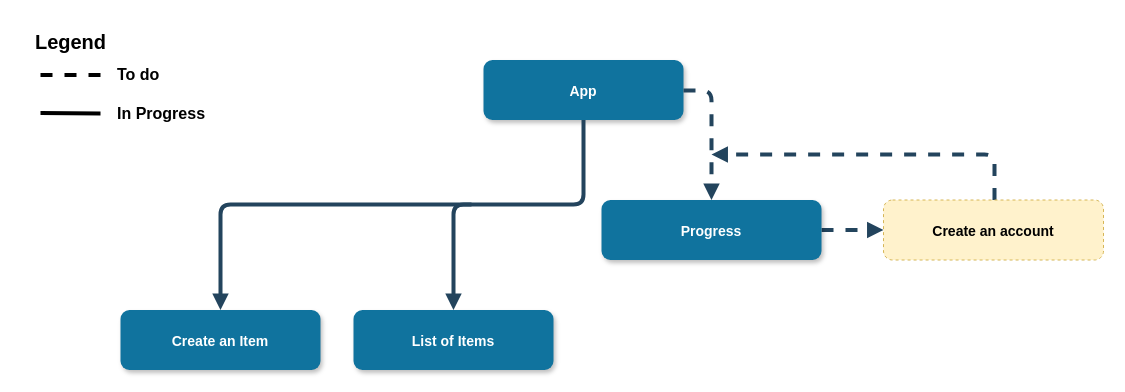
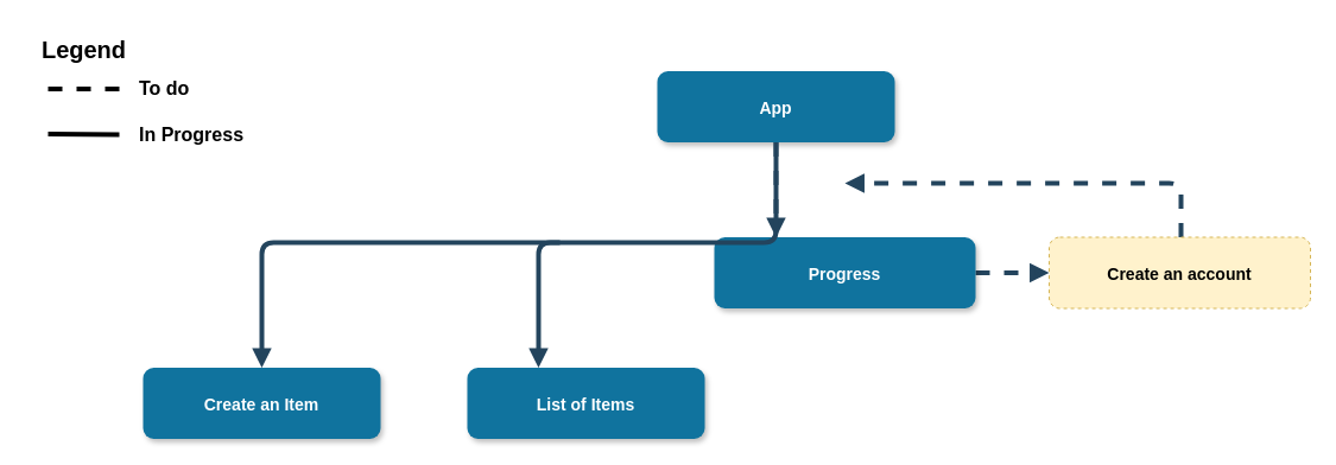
  <mxCell id="0" />
  <mxCell id="1" parent="0" />
- <mxCell id="2" value="App" style="rounded=1;fillColor=#10739E;strokeColor=none;shadow=1;gradientColor=none;fontStyle=1;fontColor=#FFFFFF;fontSize=14;" parent="1" vertex="1"><mxGeometry x="483" y="59.5" width="200" height="60" as="geometry" /></mxCell>
+ <mxCell id="2" value="App" style="rounded=1;fillColor=#10739E;strokeColor=none;shadow=1;gradientColor=none;fontStyle=1;fontColor=#FFFFFF;fontSize=14;" parent="1" vertex="1"><mxGeometry x="553" y="59.5" width="200" height="60" as="geometry" /></mxCell>
  <mxCell id="3" value="" style="edgeStyle=orthogonalEdgeStyle;rounded=1;orthogonalLoop=1;jettySize=auto;html=1;strokeColor=#23445D;strokeWidth=4;endArrow=block;endFill=1;dashed=1;" parent="1" source="4" target="6" edge="1"><mxGeometry relative="1" as="geometry" /></mxCell>
  <mxCell id="4" value="Progress" style="rounded=1;fillColor=#10739E;strokeColor=none;shadow=1;gradientColor=none;fontStyle=1;fontColor=#FFFFFF;fontSize=14;" parent="1" vertex="1"><mxGeometry x="601" y="199.5" width="220" height="60" as="geometry" /></mxCell>
  <mxCell id="5" value="" style="edgeStyle=orthogonalEdgeStyle;rounded=1;orthogonalLoop=1;jettySize=auto;html=1;endArrow=block;endFill=1;strokeColor=#23445D;strokeWidth=4;dashed=1;" parent="1" source="6" edge="1"><mxGeometry relative="1" as="geometry"><mxPoint x="711" y="154" as="targetPoint" /><Array as="points"><mxPoint x="994" y="154" /></Array></mxGeometry></mxCell>
  <mxCell id="6" value="Create an account" style="rounded=1;shadow=0;fontStyle=1;fontSize=14;comic=0;glass=0;fillColor=#fff2cc;strokeColor=#d6b656;dashed=1;" parent="1" vertex="1"><mxGeometry x="883" y="199.5" width="220" height="60" as="geometry" /></mxCell>
  <mxCell id="7" value="" style="edgeStyle=orthogonalEdgeStyle;rounded=1;orthogonalLoop=1;jettySize=auto;html=1;strokeWidth=4;fontSize=20;endArrow=block;endFill=1;strokeColor=#23445D;" edge="1" parent="1" target="9"><mxGeometry relative="1" as="geometry"><mxPoint x="471" y="204" as="sourcePoint" /><Array as="points"><mxPoint x="454" y="204" /><mxPoint x="174" y="204" /></Array></mxGeometry></mxCell>
- <mxCell id="8" value="List of Items" style="rounded=1;fillColor=#10739E;strokeColor=none;shadow=1;gradientColor=none;fontStyle=1;fontColor=#FFFFFF;fontSize=14;" parent="1" vertex="1"><mxGeometry x="353" y="309.5" width="200" height="60" as="geometry" /></mxCell>
+ <mxCell id="8" value="List of Items" style="rounded=1;fillColor=#10739E;strokeColor=none;shadow=1;gradientColor=none;fontStyle=1;fontColor=#FFFFFF;fontSize=14;" parent="1" vertex="1"><mxGeometry x="393" y="309.5" width="200" height="60" as="geometry" /></mxCell>
  <mxCell id="9" value="Create an Item" style="rounded=1;fillColor=#10739E;strokeColor=none;shadow=1;gradientColor=none;fontStyle=1;fontColor=#FFFFFF;fontSize=14;" vertex="1" parent="1"><mxGeometry x="120" y="309.5" width="200" height="60" as="geometry" /></mxCell>
  <mxCell id="10" value="" style="edgeStyle=elbowEdgeStyle;elbow=vertical;strokeWidth=4;endArrow=block;endFill=1;fontStyle=1;strokeColor=#23445D;dashed=1;" parent="1" source="2" target="4" edge="1"><mxGeometry x="22" y="165.5" width="100" height="100" as="geometry"><mxPoint x="-167" y="119.5" as="sourcePoint" /><mxPoint x="-67" y="19.5" as="targetPoint" /><Array as="points"><mxPoint x="711" y="90" /></Array></mxGeometry></mxCell>
  <mxCell id="11" value="" style="edgeStyle=elbowEdgeStyle;elbow=vertical;strokeWidth=4;endArrow=block;endFill=1;fontStyle=1;strokeColor=#23445D;exitX=0.5;exitY=1;exitDx=0;exitDy=0;" parent="1" source="2" target="8" edge="1"><mxGeometry x="22" y="165.5" width="100" height="100" as="geometry"><mxPoint x="-167" y="119.5" as="sourcePoint" /><mxPoint x="-67" y="19.5" as="targetPoint" /><Array as="points"><mxPoint x="453" y="204" /><mxPoint x="453" y="194" /><mxPoint x="541" y="124" /><mxPoint x="453" y="154" /></Array></mxGeometry></mxCell>
  <mxCell id="12" value="" style="group" vertex="1" connectable="0" parent="1"><mxGeometry x="20" y="20.5" width="235" height="112.5" as="geometry" /></mxCell>
  <mxCell id="13" value="Legend" style="text;strokeColor=none;fillColor=none;html=1;fontSize=20;fontStyle=1;verticalAlign=middle;align=center;" vertex="1" parent="12"><mxGeometry width="100" height="40" as="geometry" /></mxCell>
  <mxCell id="14" value="To do" style="text;strokeColor=none;fillColor=none;html=1;fontSize=16;fontStyle=1;verticalAlign=middle;align=left;labelPosition=center;verticalLabelPosition=middle;" vertex="1" parent="12"><mxGeometry x="95" y="33.5" width="100" height="40" as="geometry" /></mxCell>
  <mxCell id="15" value="In Progress" style="text;strokeColor=none;fillColor=none;html=1;fontSize=16;fontStyle=1;verticalAlign=middle;align=left;" vertex="1" parent="12"><mxGeometry x="95" y="72.5" width="140" height="40" as="geometry" /></mxCell>
  <mxCell id="16" value="" style="endArrow=none;dashed=1;html=1;strokeWidth=4;" edge="1" parent="12"><mxGeometry width="50" height="50" relative="1" as="geometry"><mxPoint x="20" y="54" as="sourcePoint" /><mxPoint x="90" y="54" as="targetPoint" /></mxGeometry></mxCell>
  <mxCell id="17" value="" style="endArrow=none;html=1;strokeWidth=4;fontSize=20;" edge="1" parent="12"><mxGeometry width="50" height="50" relative="1" as="geometry"><mxPoint x="20" y="92" as="sourcePoint" /><mxPoint x="80" y="92.5" as="targetPoint" /></mxGeometry></mxCell>
